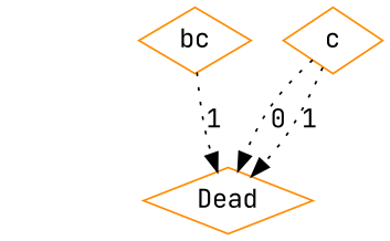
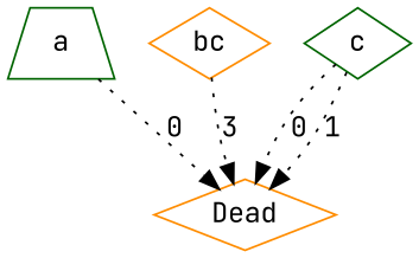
  digraph {
    fontname="JetBrains Mono"
    node [color=darkgreen fontname="JetBrains Mono" shape=diamond]
    edge [fontname="JetBrains Mono" style=dotted]
+   a [shape=trapezium]
    Dead [color=darkorange]
    bc [color=darkorange]
-   c [color=darkorange]
-   bc -> Dead [label=1]
+   c
+   a -> Dead [label=0]
+   bc -> Dead [label=3]
    c -> Dead [label=0]
    c -> Dead [label=1]
  }
